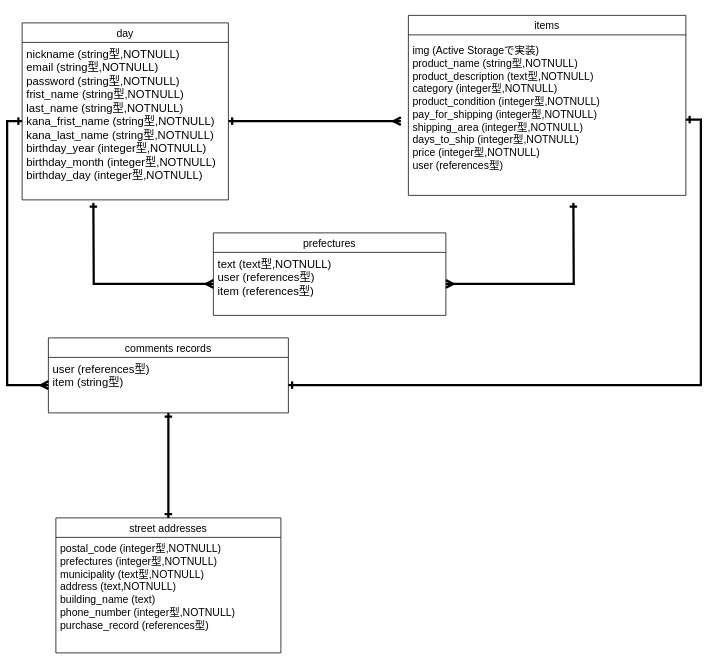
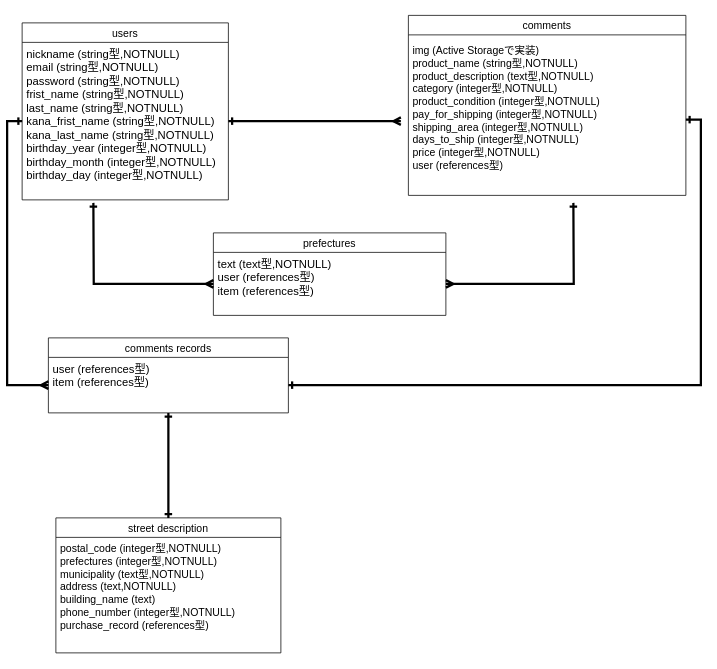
  <mxCell id="0" />
  <mxCell id="1" parent="0" />
- <mxCell id="2" value="day" style="swimlane;fontStyle=0;childLayout=stackLayout;horizontal=1;startSize=26;horizontalStack=0;resizeParent=1;resizeParentMax=0;resizeLast=0;collapsible=1;marginBottom=0;align=center;fontSize=14;" parent="1" vertex="1"><mxGeometry x="20" y="30" width="275" height="236" as="geometry" /></mxCell>
+ <mxCell id="2" value="users" style="swimlane;fontStyle=0;childLayout=stackLayout;horizontal=1;startSize=26;horizontalStack=0;resizeParent=1;resizeParentMax=0;resizeLast=0;collapsible=1;marginBottom=0;align=center;fontSize=14;" parent="1" vertex="1"><mxGeometry x="20" y="30" width="275" height="236" as="geometry" /></mxCell>
  <mxCell id="3" value="nickname (string型,NOTNULL)&#10;email (string型,NOTNULL)&#10;password (string型,NOTNULL)&#10;frist_name (string型,NOTNULL)&#10;last_name (string型,NOTNULL)&#10;kana_frist_name (string型,NOTNULL)&#10;kana_last_name (string型,NOTNULL)&#10;birthday_year (integer型,NOTNULL)&#10;birthday_month (integer型,NOTNULL)&#10;birthday_day (integer型,NOTNULL)&#10;" style="text;strokeColor=none;fillColor=none;spacingLeft=4;spacingRight=4;overflow=hidden;rotatable=0;points=[[0,0.5],[1,0.5]];portConstraint=eastwest;fontSize=15;" parent="2" vertex="1"><mxGeometry y="26" width="275" height="210" as="geometry" /></mxCell>
- <mxCell id="4" value="items" style="swimlane;fontStyle=0;childLayout=stackLayout;horizontal=1;startSize=26;horizontalStack=0;resizeParent=1;resizeParentMax=0;resizeLast=0;collapsible=1;marginBottom=0;align=center;fontSize=14;" parent="1" vertex="1"><mxGeometry x="535" y="20" width="370" height="240" as="geometry" /></mxCell>
+ <mxCell id="4" value="comments" style="swimlane;fontStyle=0;childLayout=stackLayout;horizontal=1;startSize=26;horizontalStack=0;resizeParent=1;resizeParentMax=0;resizeLast=0;collapsible=1;marginBottom=0;align=center;fontSize=14;" parent="1" vertex="1"><mxGeometry x="535" y="20" width="370" height="240" as="geometry" /></mxCell>
  <mxCell id="5" value="prefectures" style="swimlane;fontStyle=0;childLayout=stackLayout;horizontal=1;startSize=26;horizontalStack=0;resizeParent=1;resizeParentMax=0;resizeLast=0;collapsible=1;marginBottom=0;align=center;fontSize=14;" parent="1" vertex="1"><mxGeometry x="275" y="310" width="310" height="110" as="geometry" /></mxCell>
  <mxCell id="6" value="text (text型,NOTNULL)&#10;user (references型)&#10;item (references型)" style="text;strokeColor=none;fillColor=none;spacingLeft=4;spacingRight=4;overflow=hidden;rotatable=0;points=[[0,0.5],[1,0.5]];portConstraint=eastwest;fontSize=15;" parent="5" vertex="1"><mxGeometry y="26" width="310" height="84" as="geometry" /></mxCell>
  <mxCell id="7" style="edgeStyle=orthogonalEdgeStyle;rounded=0;orthogonalLoop=1;jettySize=auto;html=1;fontSize=14;strokeWidth=3;startArrow=ERone;startFill=0;endArrow=ERone;endFill=0;" edge="1" parent="1" source="8"><mxGeometry relative="1" as="geometry"><mxPoint x="215" y="680" as="targetPoint" /><Array as="points"><mxPoint x="215" y="690" /><mxPoint x="215" y="690" /></Array></mxGeometry></mxCell>
  <mxCell id="8" value="comments records" style="swimlane;fontStyle=0;childLayout=stackLayout;horizontal=1;startSize=26;horizontalStack=0;resizeParent=1;resizeParentMax=0;resizeLast=0;collapsible=1;marginBottom=0;align=center;fontSize=14;" parent="1" vertex="1"><mxGeometry x="55" y="450" width="320" height="100" as="geometry" /></mxCell>
- <mxCell id="9" value="user (references型)&#10;item (string型)" style="text;strokeColor=none;fillColor=none;spacingLeft=4;spacingRight=4;overflow=hidden;rotatable=0;points=[[0,0.5],[1,0.5]];portConstraint=eastwest;fontSize=15;" parent="8" vertex="1"><mxGeometry y="26" width="320" height="74" as="geometry" /></mxCell>
- <mxCell id="10" value="street addresses" style="swimlane;fontStyle=0;childLayout=stackLayout;horizontal=1;startSize=26;horizontalStack=0;resizeParent=1;resizeParentMax=0;resizeLast=0;collapsible=1;marginBottom=0;align=center;fontSize=14;" parent="1" vertex="1"><mxGeometry x="65" y="690" width="300" height="180" as="geometry" /></mxCell>
+ <mxCell id="9" value="user (references型)&#10;item (references型)" style="text;strokeColor=none;fillColor=none;spacingLeft=4;spacingRight=4;overflow=hidden;rotatable=0;points=[[0,0.5],[1,0.5]];portConstraint=eastwest;fontSize=15;" parent="8" vertex="1"><mxGeometry y="26" width="320" height="74" as="geometry" /></mxCell>
+ <mxCell id="10" value="street description" style="swimlane;fontStyle=0;childLayout=stackLayout;horizontal=1;startSize=26;horizontalStack=0;resizeParent=1;resizeParentMax=0;resizeLast=0;collapsible=1;marginBottom=0;align=center;fontSize=14;" parent="1" vertex="1"><mxGeometry x="65" y="690" width="300" height="180" as="geometry" /></mxCell>
  <mxCell id="11" value="postal_code (integer型,NOTNULL)&#10;prefectures (integer型,NOTNULL)&#10;municipality (text型,NOTNULL)&#10;address (text,NOTNULL)&#10;building_name (text)&#10;phone_number (integer型,NOTNULL)&#10;purchase_record (references型)" style="text;strokeColor=none;fillColor=none;spacingLeft=4;spacingRight=4;overflow=hidden;rotatable=0;points=[[0,0.5],[1,0.5]];portConstraint=eastwest;fontSize=14;" parent="10" vertex="1"><mxGeometry y="26" width="300" height="154" as="geometry" /></mxCell>
  <mxCell id="12" style="edgeStyle=orthogonalEdgeStyle;rounded=0;orthogonalLoop=1;jettySize=auto;html=1;exitX=1;exitY=0.5;exitDx=0;exitDy=0;entryX=1;entryY=0.5;entryDx=0;entryDy=0;fontSize=14;startArrow=ERone;startFill=0;endArrow=ERone;endFill=0;strokeWidth=3;" edge="1" parent="1" source="13" target="9"><mxGeometry relative="1" as="geometry"><Array as="points"><mxPoint x="925" y="159" /><mxPoint x="925" y="513" /></Array></mxGeometry></mxCell>
  <mxCell id="13" value="img (Active Storageで実装)&#10;product_name (string型,NOTNULL)&#10;product_description (text型,NOTNULL)&#10;category (integer型,NOTNULL)&#10;product_condition (integer型,NOTNULL)&#10;pay_for_shipping (integer型,NOTNULL)&#10;shipping_area (integer型,NOTNULL)&#10;days_to_ship (integer型,NOTNULL)&#10;price (integer型,NOTNULL)&#10;user (references型)" style="text;strokeColor=none;fillColor=none;spacingLeft=4;spacingRight=4;overflow=hidden;rotatable=0;points=[[0,0.5],[1,0.5]];portConstraint=eastwest;fontSize=14;" parent="1" vertex="1"><mxGeometry x="535" y="52" width="370" height="214" as="geometry" /></mxCell>
  <mxCell id="14" style="edgeStyle=orthogonalEdgeStyle;rounded=0;orthogonalLoop=1;jettySize=auto;html=1;exitX=1;exitY=0.5;exitDx=0;exitDy=0;fontSize=14;startArrow=ERone;startFill=0;endArrow=ERmany;endFill=0;strokeWidth=3;" edge="1" parent="1" source="3"><mxGeometry relative="1" as="geometry"><mxPoint x="525" y="161" as="targetPoint" /></mxGeometry></mxCell>
  <mxCell id="15" style="edgeStyle=orthogonalEdgeStyle;rounded=0;orthogonalLoop=1;jettySize=auto;html=1;exitX=0;exitY=0.5;exitDx=0;exitDy=0;fontSize=14;startArrow=ERmany;startFill=0;endArrow=ERone;endFill=0;strokeWidth=3;" edge="1" parent="1" source="6"><mxGeometry relative="1" as="geometry"><mxPoint x="115" y="270" as="targetPoint" /></mxGeometry></mxCell>
  <mxCell id="16" style="edgeStyle=orthogonalEdgeStyle;rounded=0;orthogonalLoop=1;jettySize=auto;html=1;exitX=1;exitY=0.5;exitDx=0;exitDy=0;fontSize=14;endArrow=ERone;endFill=0;startArrow=ERmany;startFill=0;strokeWidth=3;" edge="1" parent="1" source="6"><mxGeometry relative="1" as="geometry"><mxPoint x="755" y="270" as="targetPoint" /></mxGeometry></mxCell>
  <mxCell id="17" style="edgeStyle=orthogonalEdgeStyle;rounded=0;orthogonalLoop=1;jettySize=auto;html=1;exitX=0;exitY=0.5;exitDx=0;exitDy=0;entryX=0;entryY=0.5;entryDx=0;entryDy=0;fontSize=14;endArrow=ERmany;endFill=0;startArrow=ERone;startFill=0;strokeWidth=3;" edge="1" parent="1" source="3" target="9"><mxGeometry relative="1" as="geometry" /></mxCell>
